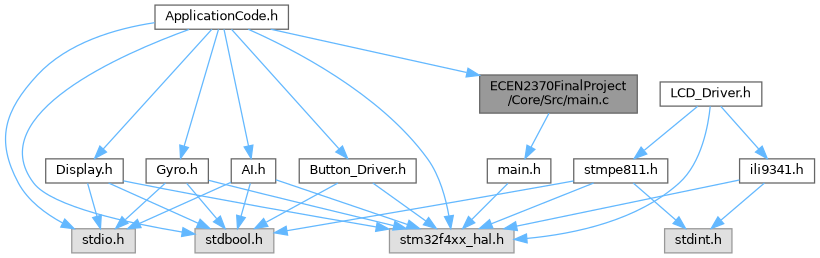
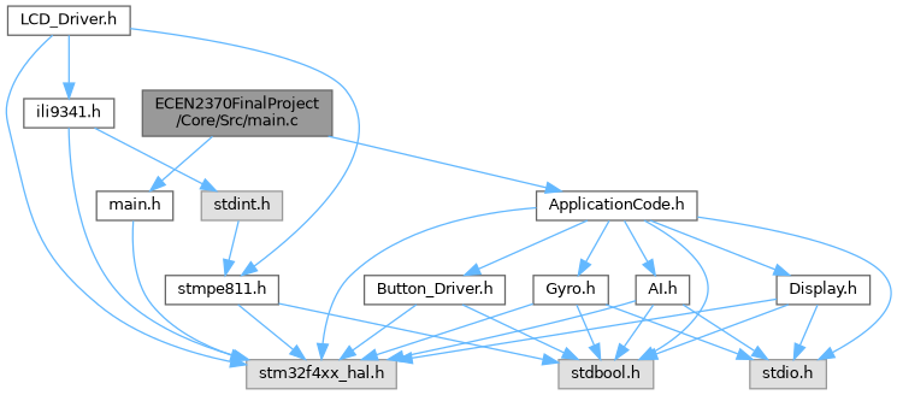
  digraph {
    fontname="DejaVu Sans"
    node [color=grey40 fillcolor=white fontname="DejaVu Sans" fontsize=10 shape=box style=filled]
    edge [color=steelblue1 fontname="DejaVu Sans" fontsize=10 labelfontname=Helvetica labelfontsize=10 style=solid]
    n1 [color=gray40 fillcolor=grey60 fontcolor=black height=0.2 label="ECEN2370FinalProject\l/Core/Src/main.c" width=0.4]
    n2 [height=0.2 label="main.h" width=0.4]
    n3 [height=0.2 label="ApplicationCode.h" width=0.4]
    n4 [color=grey60 fillcolor="#E0E0E0" height=0.2 label="stm32f4xx_hal.h" width=0.4]
    n5 [color=grey60 fillcolor="#E0E0E0" height=0.2 label="stdio.h" width=0.4]
    n6 [color=grey60 fillcolor="#E0E0E0" height=0.2 label="stdbool.h" width=0.4]
    n7 [height=0.2 label="Gyro.h" width=0.4]
    n8 [height=0.2 label="AI.h" width=0.4]
    n9 [height=0.2 label="Display.h" width=0.4]
    n10 [height=0.2 label="Button_Driver.h" width=0.4]
    n11 [height=0.2 label="LCD_Driver.h" width=0.4]
    n12 [height=0.2 label="ili9341.h" width=0.4]
    n13 [height=0.2 label="stmpe811.h" width=0.4]
    n14 [color=grey60 fillcolor="#E0E0E0" height=0.2 label="stdint.h" width=0.4]
    n1 -> n2
-   n3 -> n1
+   n1 -> n3
    n2 -> n4
    n3 -> n4
    n3 -> n5
    n3 -> n6
    n3 -> n7
    n3 -> n8
    n3 -> n9
    n3 -> n10
    n7 -> n4
    n7 -> n5
    n7 -> n6
    n8 -> n4
    n8 -> n5
    n8 -> n6
    n9 -> n4
    n9 -> n5
    n9 -> n6
    n10 -> n4
    n10 -> n6
    n11 -> n4
    n11 -> n12
    n11 -> n13
    n12 -> n4
    n12 -> n14
    n13 -> n4
    n13 -> n6
-   n13 -> n14
+   n14 -> n13
  }
